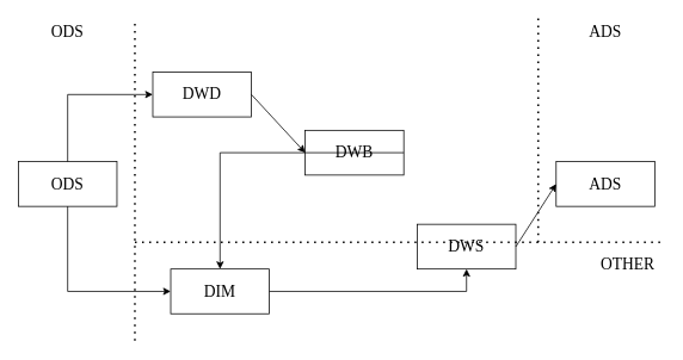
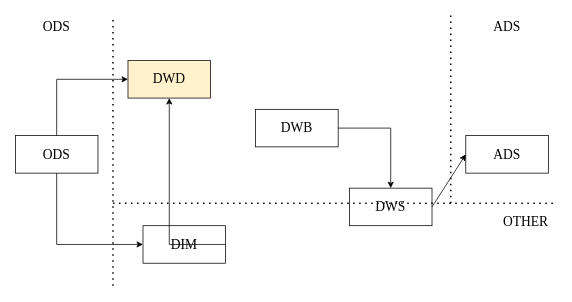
  <mxCell id="0" />
  <mxCell id="1" parent="0" />
  <mxCell id="2" value="&lt;p style=&quot;font-size: 18px&quot;&gt;&lt;font face=&quot;Comic Sans MS&quot; style=&quot;font-size: 18px&quot;&gt;ODS&lt;/font&gt;&lt;/p&gt;" style="rounded=0;whiteSpace=wrap;html=1;fontSize=16;" vertex="1" parent="1"><mxGeometry x="20" y="180" width="110" height="50" as="geometry" /></mxCell>
- <mxCell id="3" value="&lt;p style=&quot;font-size: 18px&quot;&gt;&lt;font face=&quot;Comic Sans MS&quot; style=&quot;font-size: 18px&quot;&gt;DWD&lt;/font&gt;&lt;/p&gt;" style="rounded=0;whiteSpace=wrap;html=1;fontSize=16;" vertex="1" parent="1"><mxGeometry x="170" y="80" width="110" height="50" as="geometry" /></mxCell>
+ <mxCell id="3" value="&lt;p style=&quot;font-size: 18px&quot;&gt;&lt;font face=&quot;Comic Sans MS&quot; style=&quot;font-size: 18px&quot;&gt;DWD&lt;/font&gt;&lt;/p&gt;" style="rounded=0;whiteSpace=wrap;html=1;fontSize=16;fillColor=#fff2cc;" vertex="1" parent="1"><mxGeometry x="170" y="80" width="110" height="50" as="geometry" /></mxCell>
  <mxCell id="4" value="&lt;p style=&quot;font-size: 18px&quot;&gt;&lt;font face=&quot;Comic Sans MS&quot; style=&quot;font-size: 18px&quot;&gt;DWB&lt;/font&gt;&lt;/p&gt;" style="rounded=0;whiteSpace=wrap;html=1;fontSize=16;" vertex="1" parent="1"><mxGeometry x="340" y="145" width="110" height="50" as="geometry" /></mxCell>
  <mxCell id="5" value="&lt;p style=&quot;font-size: 18px&quot;&gt;&lt;font face=&quot;Comic Sans MS&quot; style=&quot;font-size: 18px&quot;&gt;DWS&lt;/font&gt;&lt;/p&gt;" style="rounded=0;whiteSpace=wrap;html=1;fontSize=16;" vertex="1" parent="1"><mxGeometry x="465" y="250" width="110" height="50" as="geometry" /></mxCell>
  <mxCell id="6" value="&lt;p style=&quot;font-size: 18px&quot;&gt;&lt;font face=&quot;Comic Sans MS&quot; style=&quot;font-size: 18px&quot;&gt;ADS&lt;/font&gt;&lt;/p&gt;" style="rounded=0;whiteSpace=wrap;html=1;fontSize=16;" vertex="1" parent="1"><mxGeometry x="620" y="180" width="110" height="50" as="geometry" /></mxCell>
  <mxCell id="7" value="&lt;p style=&quot;font-size: 18px&quot;&gt;&lt;font face=&quot;Comic Sans MS&quot; style=&quot;font-size: 18px&quot;&gt;DIM&lt;/font&gt;&lt;/p&gt;" style="rounded=0;whiteSpace=wrap;html=1;fontSize=16;" vertex="1" parent="1"><mxGeometry x="190" y="300" width="110" height="50" as="geometry" /></mxCell>
  <mxCell id="8" value="" style="edgeStyle=segmentEdgeStyle;endArrow=classic;html=1;rounded=0;fontFamily=Comic Sans MS;fontSize=18;fontColor=#000000;exitX=0.5;exitY=0;exitDx=0;exitDy=0;entryX=0;entryY=0.5;entryDx=0;entryDy=0;" edge="1" parent="1" source="2" target="3"><mxGeometry width="50" height="50" relative="1" as="geometry"><mxPoint x="80" y="320" as="sourcePoint" /><mxPoint x="130" y="270" as="targetPoint" /><Array as="points"><mxPoint x="75" y="105" /></Array></mxGeometry></mxCell>
  <mxCell id="9" value="" style="edgeStyle=segmentEdgeStyle;endArrow=classic;html=1;rounded=0;fontFamily=Comic Sans MS;fontSize=18;fontColor=#000000;exitX=0.5;exitY=1;exitDx=0;exitDy=0;entryX=0;entryY=0.5;entryDx=0;entryDy=0;" edge="1" parent="1" source="2" target="7"><mxGeometry width="50" height="50" relative="1" as="geometry"><mxPoint x="120" y="370" as="sourcePoint" /><mxPoint x="170" y="320" as="targetPoint" /><Array as="points"><mxPoint x="75" y="325" /></Array></mxGeometry></mxCell>
- <mxCell id="10" value="" style="endArrow=classic;html=1;rounded=0;fontFamily=Comic Sans MS;fontSize=18;fontColor=#000000;exitX=1;exitY=0.5;exitDx=0;exitDy=0;entryX=0;entryY=0.5;entryDx=0;entryDy=0;" edge="1" parent="1" source="3" target="4"><mxGeometry width="50" height="50" relative="1" as="geometry"><mxPoint x="350" y="250" as="sourcePoint" /><mxPoint x="400" y="200" as="targetPoint" /></mxGeometry></mxCell>
- <mxCell id="11" value="" style="edgeStyle=segmentEdgeStyle;endArrow=classic;html=1;rounded=0;fontFamily=Comic Sans MS;fontSize=18;fontColor=#000000;exitX=1;exitY=0.5;exitDx=0;exitDy=0;" edge="1" parent="1" source="4" target="7"><mxGeometry width="50" height="50" relative="1" as="geometry"><mxPoint x="420" y="340" as="sourcePoint" /><mxPoint x="470" y="290" as="targetPoint" /></mxGeometry></mxCell>
- <mxCell id="12" value="" style="edgeStyle=segmentEdgeStyle;endArrow=classic;html=1;rounded=0;fontFamily=Comic Sans MS;fontSize=18;fontColor=#000000;exitX=1;exitY=0.5;exitDx=0;exitDy=0;entryX=0.5;entryY=1;entryDx=0;entryDy=0;" edge="1" parent="1" source="7" target="5"><mxGeometry width="50" height="50" relative="1" as="geometry"><mxPoint x="330" y="350" as="sourcePoint" /><mxPoint x="380" y="300" as="targetPoint" /></mxGeometry></mxCell>
+ <mxCell id="11" value="" style="edgeStyle=segmentEdgeStyle;endArrow=classic;html=1;rounded=0;fontFamily=Comic Sans MS;fontSize=18;fontColor=#000000;exitX=1;exitY=0.5;exitDx=0;exitDy=0;entryX=0.5;entryY=0;entryDx=0;entryDy=0;" edge="1" parent="1" source="4" target="5"><mxGeometry width="50" height="50" relative="1" as="geometry"><mxPoint x="420" y="340" as="sourcePoint" /><mxPoint x="470" y="290" as="targetPoint" /></mxGeometry></mxCell>
+ <mxCell id="12" value="" style="edgeStyle=segmentEdgeStyle;endArrow=classic;html=1;rounded=0;fontFamily=Comic Sans MS;fontSize=18;fontColor=#000000;exitX=1;exitY=0.5;exitDx=0;exitDy=0;" edge="1" parent="1" source="7" target="3"><mxGeometry width="50" height="50" relative="1" as="geometry"><mxPoint x="330" y="350" as="sourcePoint" /><mxPoint x="380" y="300" as="targetPoint" /></mxGeometry></mxCell>
  <mxCell id="13" value="" style="endArrow=classic;html=1;rounded=0;fontFamily=Comic Sans MS;fontSize=18;fontColor=#000000;exitX=1;exitY=0.5;exitDx=0;exitDy=0;entryX=0;entryY=0.5;entryDx=0;entryDy=0;" edge="1" parent="1" source="5" target="6"><mxGeometry width="50" height="50" relative="1" as="geometry"><mxPoint x="700" y="120" as="sourcePoint" /><mxPoint x="750" y="70" as="targetPoint" /></mxGeometry></mxCell>
  <mxCell id="14" value="" style="endArrow=none;dashed=1;html=1;dashPattern=1 3;strokeWidth=2;rounded=0;fontFamily=Comic Sans MS;fontSize=18;fontColor=#000000;" edge="1" parent="1"><mxGeometry width="50" height="50" relative="1" as="geometry"><mxPoint x="150" y="380" as="sourcePoint" /><mxPoint x="150" as="targetPoint" y="20" /></mxGeometry></mxCell>
  <mxCell id="15" value="ODS" style="text;html=1;strokeColor=none;fillColor=none;align=center;verticalAlign=middle;whiteSpace=wrap;rounded=0;labelBackgroundColor=none;fontFamily=Comic Sans MS;fontSize=18;fontColor=#000000;" vertex="1" parent="1"><mxGeometry x="45" width="60" height="30" as="geometry" y="20" /></mxCell>
  <mxCell id="16" value="" style="endArrow=none;dashed=1;html=1;dashPattern=1 3;strokeWidth=2;rounded=0;fontFamily=Comic Sans MS;fontSize=18;fontColor=#000000;" edge="1" parent="1"><mxGeometry width="50" height="50" relative="1" as="geometry"><mxPoint x="600" y="270" as="sourcePoint" /><mxPoint x="600" as="targetPoint" y="20" /></mxGeometry></mxCell>
  <mxCell id="17" value="ADS" style="text;html=1;strokeColor=none;fillColor=none;align=center;verticalAlign=middle;whiteSpace=wrap;rounded=0;labelBackgroundColor=none;fontFamily=Comic Sans MS;fontSize=18;fontColor=#000000;" vertex="1" parent="1"><mxGeometry x="645" width="60" height="30" as="geometry" y="20" /></mxCell>
  <mxCell id="18" value="" style="endArrow=none;dashed=1;html=1;dashPattern=1 3;strokeWidth=2;rounded=0;fontFamily=Comic Sans MS;fontSize=18;fontColor=#000000;" edge="1" parent="1"><mxGeometry width="50" height="50" relative="1" as="geometry"><mxPoint x="150" y="270" as="sourcePoint" /><mxPoint x="740" y="270" as="targetPoint" /></mxGeometry></mxCell>
  <mxCell id="19" value="OTHER" style="text;html=1;strokeColor=none;fillColor=none;align=center;verticalAlign=middle;whiteSpace=wrap;rounded=0;labelBackgroundColor=none;fontFamily=Comic Sans MS;fontSize=18;fontColor=#000000;" vertex="1" parent="1"><mxGeometry x="670" y="280" width="60" height="30" as="geometry" /></mxCell>
